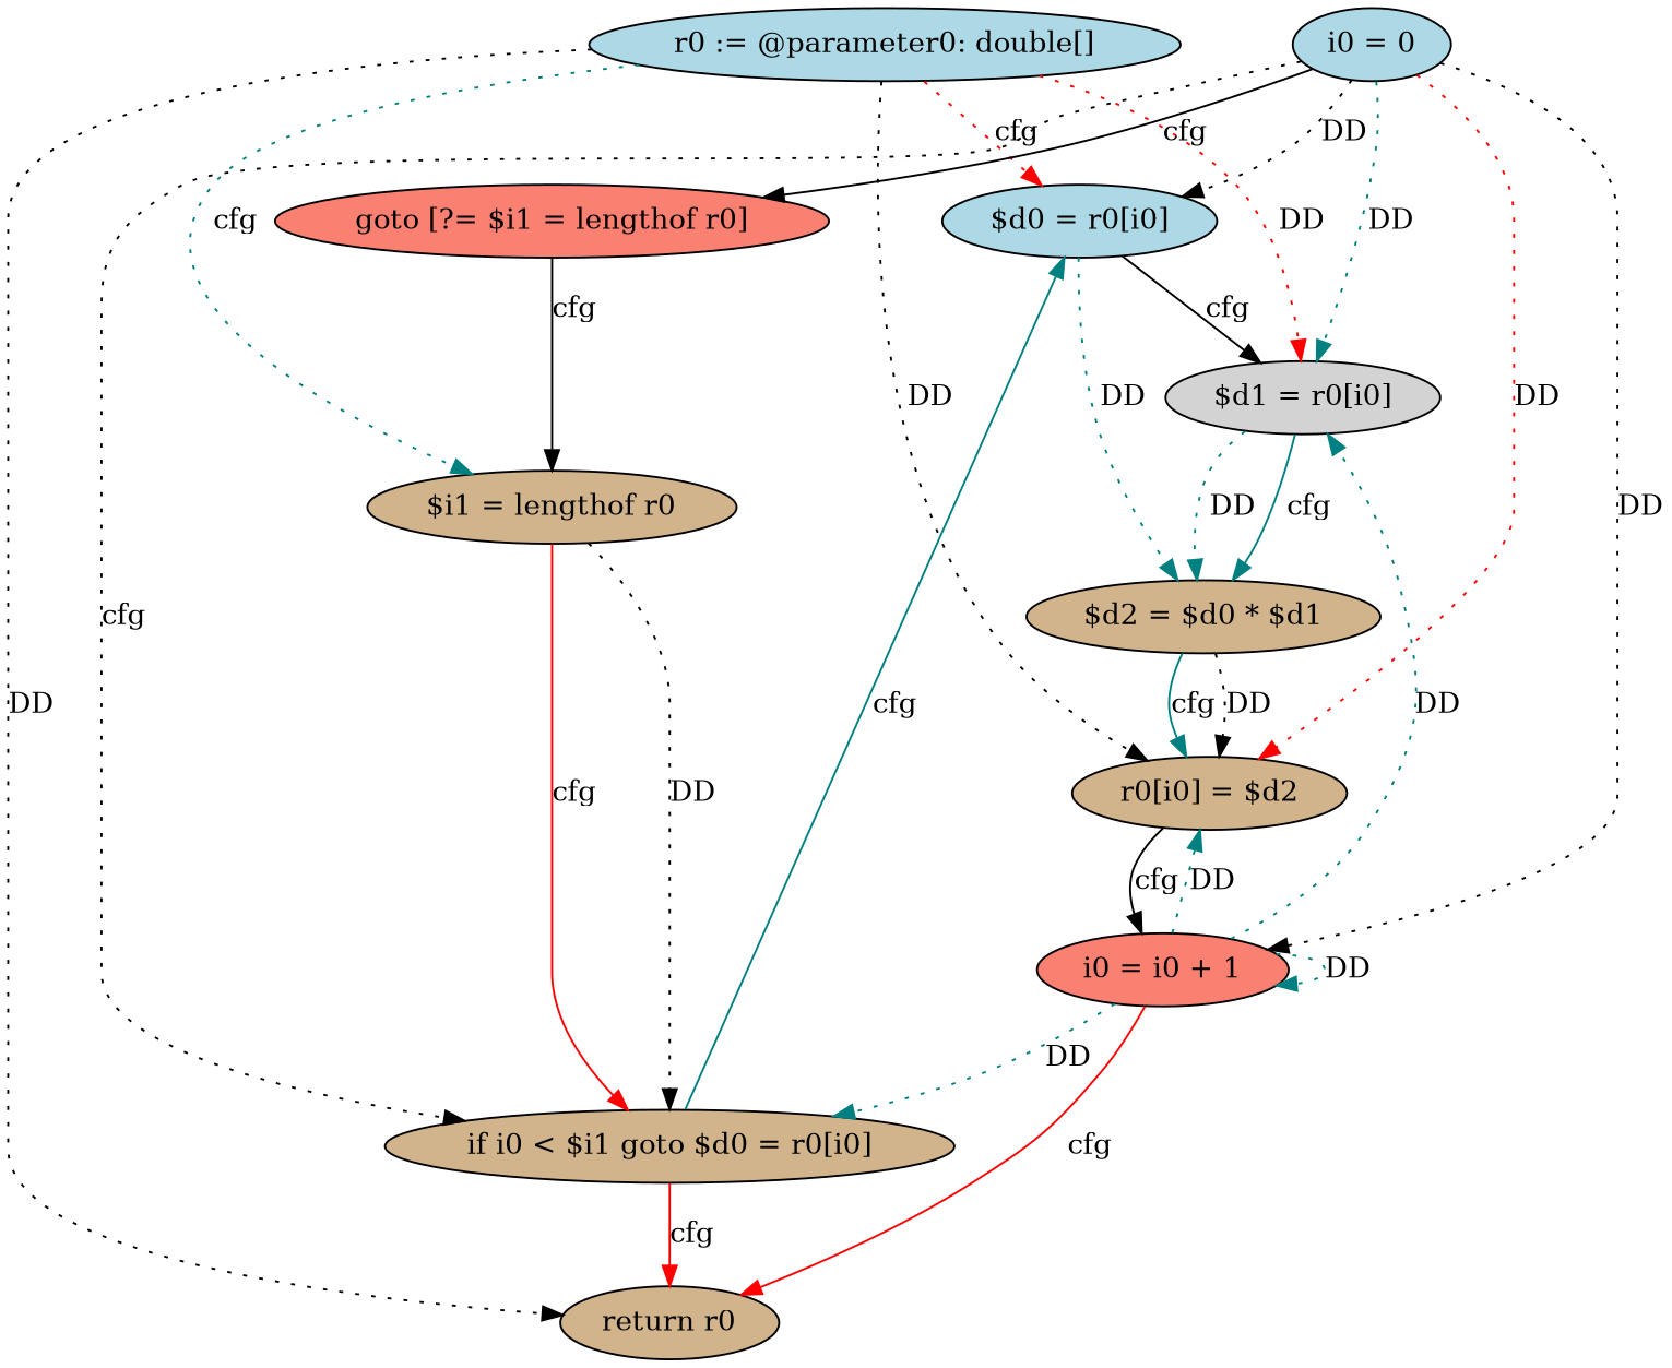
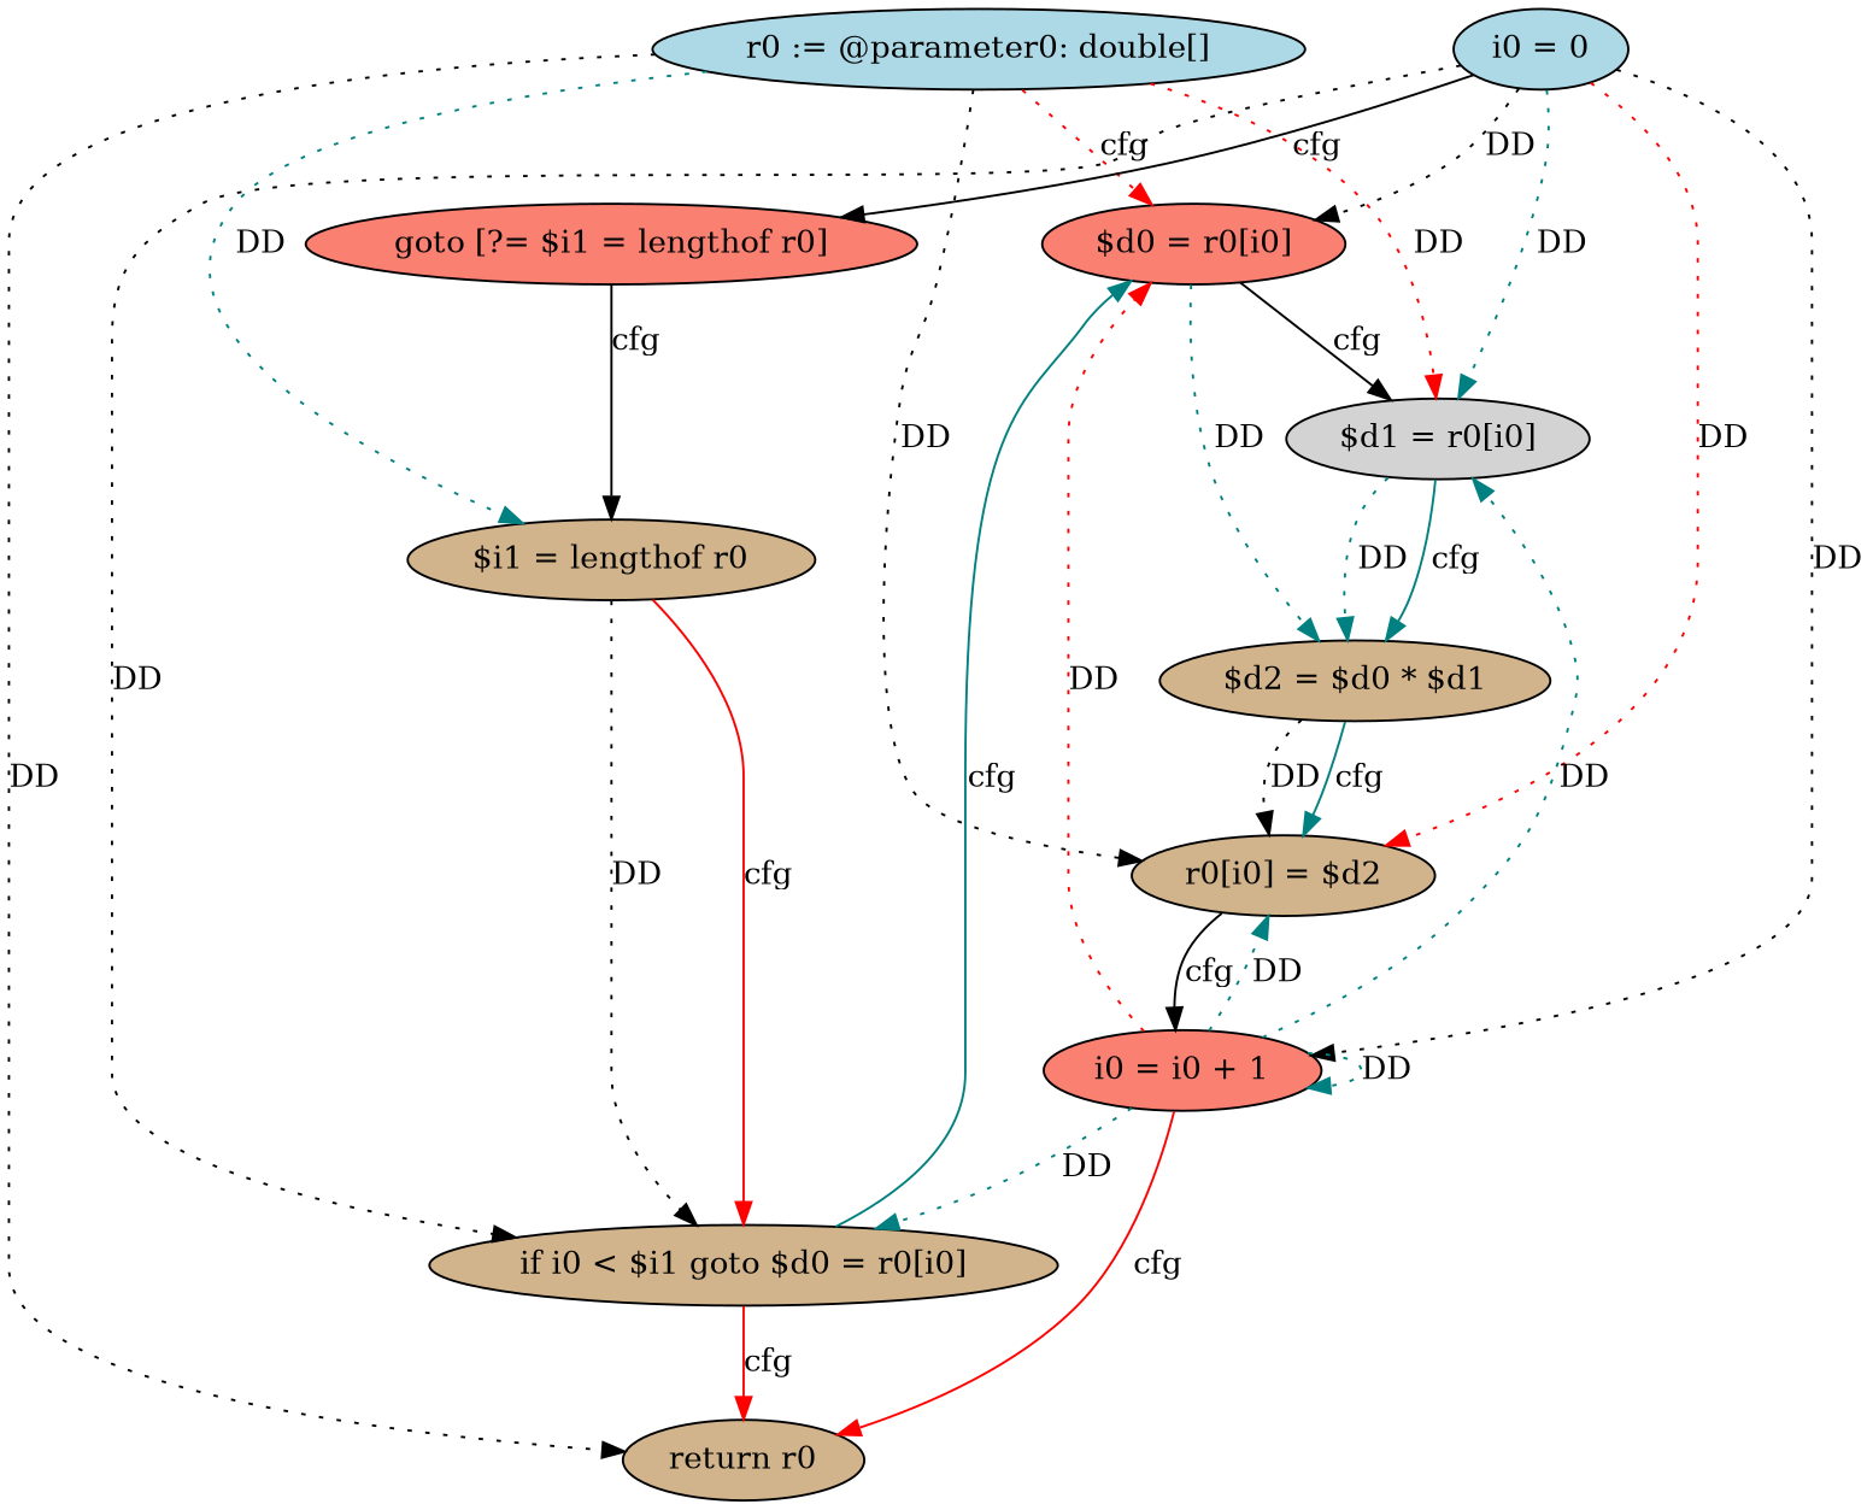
  digraph {
    node [fillcolor=tan style=filled]
    edge [color=black style=dotted]
    n1 [fillcolor=lightblue label="r0 := @parameter0: double[]"]
-   n2 [fillcolor=lightblue label="$d0 = r0[i0]"]
+   n2 [fillcolor=salmon label="$d0 = r0[i0]"]
    n3 [fillcolor=lightgrey label="$d1 = r0[i0]"]
    n4 [label="r0[i0] = $d2"]
    n5 [label="$i1 = lengthof r0"]
    n6 [label="return r0"]
    n7 [fillcolor=lightblue label="i0 = 0"]
    n8 [fillcolor=salmon label="goto [?= $i1 = lengthof r0]"]
    n9 [fillcolor=salmon label="i0 = i0 + 1"]
    n10 [label="if i0 < $i1 goto $d0 = r0[i0]"]
    n11 [label="$d2 = $d0 * $d1"]
    n1 -> n2 [color=red label=cfg]
    n1 -> n3 [color=red label=DD]
    n1 -> n4 [label=DD]
-   n1 -> n5 [color=teal label=cfg]
+   n1 -> n5 [color=teal label=DD]
    n1 -> n6 [label=DD]
    n2 -> n3 [label=cfg style=""]
    n2 -> n11 [color=teal label=DD]
    n3 -> n11 [color=teal label=DD]
    n3 -> n11 [color=teal label=cfg style=""]
    n4 -> n9 [label=cfg style=""]
    n5 -> n10 [label=DD]
    n5 -> n10 [color=red label=cfg style=""]
    n7 -> n2 [label=DD]
    n7 -> n3 [color=teal label=DD]
    n7 -> n4 [color=red label=DD]
    n7 -> n8 [label=cfg style=""]
    n7 -> n9 [label=DD]
-   n7 -> n10 [label=cfg]
+   n7 -> n10 [label=DD]
    n8 -> n5 [label=cfg style=""]
+   n9 -> n2 [color=red label=DD]
    n9 -> n3 [color=teal label=DD]
    n9 -> n4 [color=teal label=DD]
    n9 -> n6 [color=red label=cfg style=""]
    n9 -> n9 [color=teal label=DD]
    n9 -> n10 [color=teal label=DD]
    n10 -> n2 [color=teal label=cfg style=""]
    n10 -> n6 [color=red label=cfg style=""]
    n11 -> n4 [label=DD]
    n11 -> n4 [color=teal label=cfg style=""]
  }
